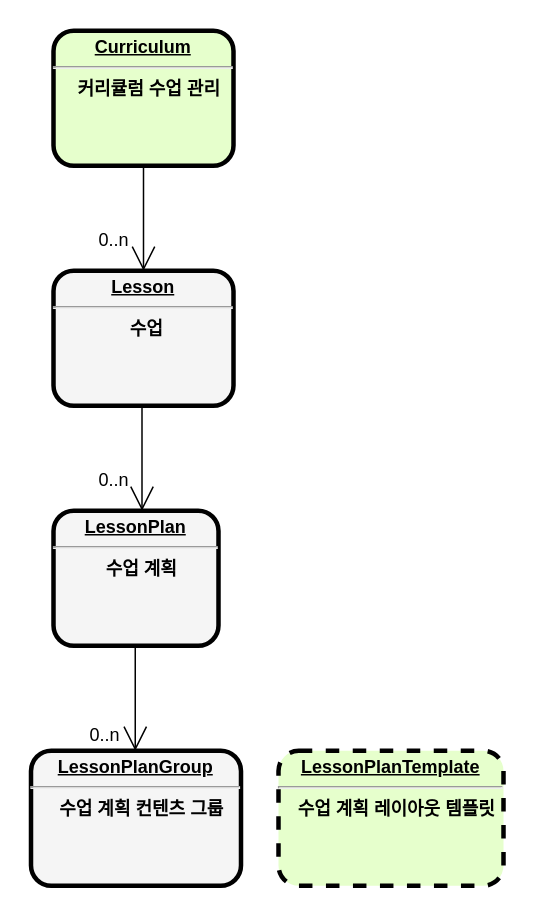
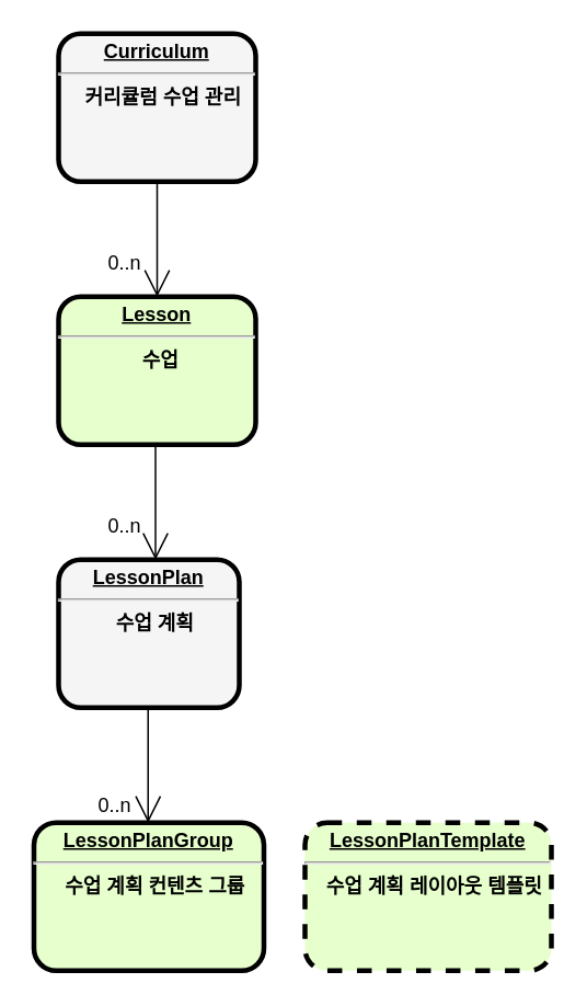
  <mxCell id="0" />
  <mxCell id="1" parent="0" />
- <mxCell id="2" value="&lt;p style=&quot;margin: 0px ; margin-top: 4px ; text-align: center ; text-decoration: underline&quot;&gt;&lt;strong&gt;Curriculum&lt;/strong&gt;&lt;/p&gt;&lt;hr&gt;&lt;p style=&quot;margin: 0px ; margin-left: 8px&quot;&gt;커리큘럼 수업 관리&lt;/p&gt;" style="verticalAlign=middle;align=center;overflow=fill;fontSize=12;fontFamily=Helvetica;html=1;rounded=1;fontStyle=1;strokeWidth=3;fillColor=#E6FFCC" vertex="1" parent="1"><mxGeometry x="35" y="20" width="120" height="90" as="geometry" /></mxCell>
- <mxCell id="3" value="&lt;p style=&quot;margin: 0px ; margin-top: 4px ; text-align: center ; text-decoration: underline&quot;&gt;Lesson&lt;/p&gt;&lt;hr&gt;&lt;p style=&quot;margin: 0px ; margin-left: 8px&quot;&gt;수업&amp;nbsp;&lt;/p&gt;" style="verticalAlign=middle;align=center;overflow=fill;fontSize=12;fontFamily=Helvetica;html=1;rounded=1;fontStyle=1;strokeWidth=3;fillColor=#f5f5f5;" vertex="1" parent="1"><mxGeometry x="35" y="180" width="120" height="90" as="geometry" /></mxCell>
+ <mxCell id="2" value="&lt;p style=&quot;margin: 0px ; margin-top: 4px ; text-align: center ; text-decoration: underline&quot;&gt;&lt;strong&gt;Curriculum&lt;/strong&gt;&lt;/p&gt;&lt;hr&gt;&lt;p style=&quot;margin: 0px ; margin-left: 8px&quot;&gt;커리큘럼 수업 관리&lt;/p&gt;" style="verticalAlign=middle;align=center;overflow=fill;fontSize=12;fontFamily=Helvetica;html=1;rounded=1;fontStyle=1;strokeWidth=3;fillColor=#f5f5f5;" vertex="1" parent="1"><mxGeometry x="35" y="20" width="120" height="90" as="geometry" /></mxCell>
+ <mxCell id="3" value="&lt;p style=&quot;margin: 0px ; margin-top: 4px ; text-align: center ; text-decoration: underline&quot;&gt;Lesson&lt;/p&gt;&lt;hr&gt;&lt;p style=&quot;margin: 0px ; margin-left: 8px&quot;&gt;수업&amp;nbsp;&lt;/p&gt;" style="verticalAlign=middle;align=center;overflow=fill;fontSize=12;fontFamily=Helvetica;html=1;rounded=1;fontStyle=1;strokeWidth=3;fillColor=#E6FFCC" vertex="1" parent="1"><mxGeometry x="35" y="180" width="120" height="90" as="geometry" /></mxCell>
  <mxCell id="4" value="&lt;p style=&quot;margin: 0px ; margin-top: 4px ; text-align: center ; text-decoration: underline&quot;&gt;&lt;strong&gt;LessonPlan&lt;/strong&gt;&lt;/p&gt;&lt;hr&gt;&lt;p style=&quot;margin: 0px ; margin-left: 8px&quot;&gt;수업 계획&lt;/p&gt;" style="verticalAlign=middle;align=center;overflow=fill;fontSize=12;fontFamily=Helvetica;html=1;rounded=1;fontStyle=1;strokeWidth=3;fillColor=#f5f5f5;" vertex="1" parent="1"><mxGeometry x="35" y="340" width="110" height="90" as="geometry" /></mxCell>
- <mxCell id="5" value="&lt;p style=&quot;margin: 0px ; margin-top: 4px ; text-align: center ; text-decoration: underline&quot;&gt;&lt;strong&gt;LessonPlanGroup&lt;/strong&gt;&lt;/p&gt;&lt;hr&gt;&lt;p style=&quot;margin: 0px ; margin-left: 8px&quot;&gt;수업 계획 컨텐츠 그룹&lt;/p&gt;" style="verticalAlign=middle;align=center;overflow=fill;fontSize=12;fontFamily=Helvetica;html=1;rounded=1;fontStyle=1;strokeWidth=3;fillColor=#f5f5f5;" vertex="1" parent="1"><mxGeometry x="20" y="500" width="140" height="90" as="geometry" /></mxCell>
+ <mxCell id="5" value="&lt;p style=&quot;margin: 0px ; margin-top: 4px ; text-align: center ; text-decoration: underline&quot;&gt;&lt;strong&gt;LessonPlanGroup&lt;/strong&gt;&lt;/p&gt;&lt;hr&gt;&lt;p style=&quot;margin: 0px ; margin-left: 8px&quot;&gt;수업 계획 컨텐츠 그룹&lt;/p&gt;" style="verticalAlign=middle;align=center;overflow=fill;fontSize=12;fontFamily=Helvetica;html=1;rounded=1;fontStyle=1;strokeWidth=3;fillColor=#E6FFCC" vertex="1" parent="1"><mxGeometry x="20" y="500" width="140" height="90" as="geometry" /></mxCell>
  <mxCell id="6" value="&lt;p style=&quot;margin: 0px ; margin-top: 4px ; text-align: center ; text-decoration: underline&quot;&gt;LessonPlanTemplate&lt;/p&gt;&lt;hr&gt;&lt;p style=&quot;margin: 0px ; margin-left: 8px&quot;&gt;수업 계획 레이아웃 템플릿&lt;/p&gt;" style="verticalAlign=middle;align=center;overflow=fill;fontSize=12;fontFamily=Helvetica;html=1;rounded=1;fontStyle=1;strokeWidth=3;fillColor=#E6FFCC;dashed=1;" vertex="1" parent="1"><mxGeometry x="185" y="500" width="150" height="90" as="geometry" /></mxCell>
  <mxCell id="7" value="" style="endArrow=none;html=1;endSize=12;startArrow=open;startSize=14;startFill=0;edgeStyle=orthogonalEdgeStyle;exitX=0.5;exitY=0;exitDx=0;exitDy=0;endFill=0;" edge="1" parent="1" source="3"><mxGeometry x="0.429" y="51" relative="1" as="geometry"><mxPoint x="-65" y="110" as="sourcePoint" /><mxPoint x="95" y="110" as="targetPoint" /><Array as="points"><mxPoint x="95" y="130" /><mxPoint x="95" y="130" /></Array><mxPoint x="1" y="10" as="offset" /></mxGeometry></mxCell>
  <mxCell id="8" value="0..n" style="text;html=1;align=center;verticalAlign=middle;resizable=0;points=[];autosize=1;" vertex="1" parent="1"><mxGeometry x="55" y="150" width="40" height="20" as="geometry" /></mxCell>
  <mxCell id="9" value="0..n" style="text;html=1;align=center;verticalAlign=middle;resizable=0;points=[];autosize=1;" vertex="1" parent="1"><mxGeometry x="55" y="310" width="40" height="20" as="geometry" /></mxCell>
  <mxCell id="10" value="0..n" style="text;html=1;align=center;verticalAlign=middle;resizable=0;points=[];autosize=1;" vertex="1" parent="1"><mxGeometry x="49" y="480" width="40" height="20" as="geometry" /></mxCell>
  <mxCell id="11" value="" style="endArrow=none;html=1;endSize=12;startArrow=open;startSize=14;startFill=0;edgeStyle=orthogonalEdgeStyle;exitX=0.5;exitY=0;exitDx=0;exitDy=0;endFill=0;" edge="1" parent="1"><mxGeometry x="0.429" y="51" relative="1" as="geometry"><mxPoint x="94" y="340" as="sourcePoint" /><mxPoint x="94" y="270" as="targetPoint" /><Array as="points"><mxPoint x="94" y="290" /><mxPoint x="94" y="290" /></Array><mxPoint x="1" y="10" as="offset" /></mxGeometry></mxCell>
  <mxCell id="12" value="" style="endArrow=none;html=1;endSize=12;startArrow=open;startSize=14;startFill=0;edgeStyle=orthogonalEdgeStyle;exitX=0.5;exitY=0;exitDx=0;exitDy=0;endFill=0;" edge="1" parent="1"><mxGeometry x="0.429" y="51" relative="1" as="geometry"><mxPoint x="89.5" y="500" as="sourcePoint" /><mxPoint x="89.5" y="430" as="targetPoint" /><Array as="points"><mxPoint x="89.5" y="450" /><mxPoint x="89.5" y="450" /></Array><mxPoint x="1" y="10" as="offset" /></mxGeometry></mxCell>
